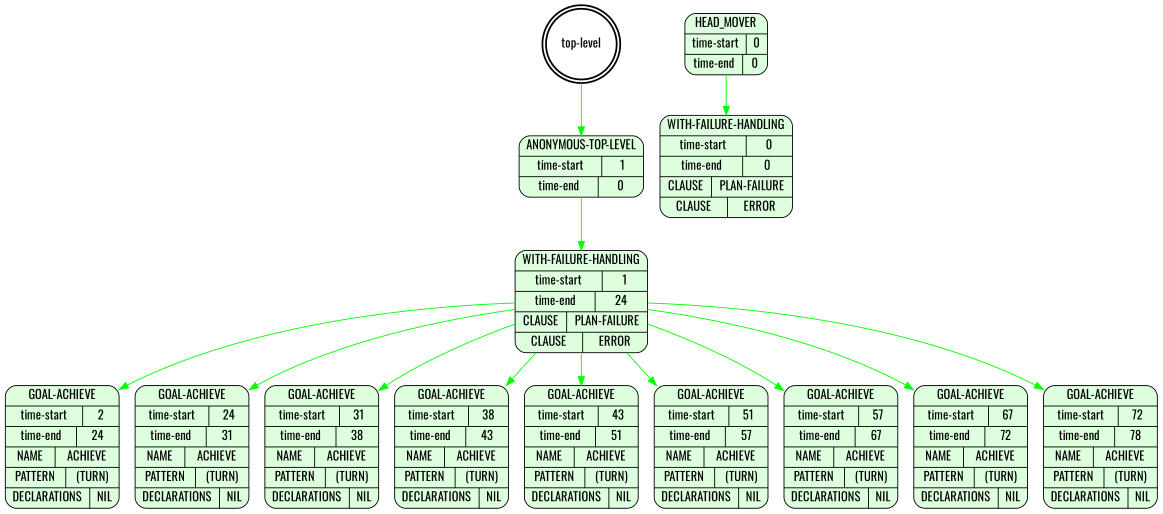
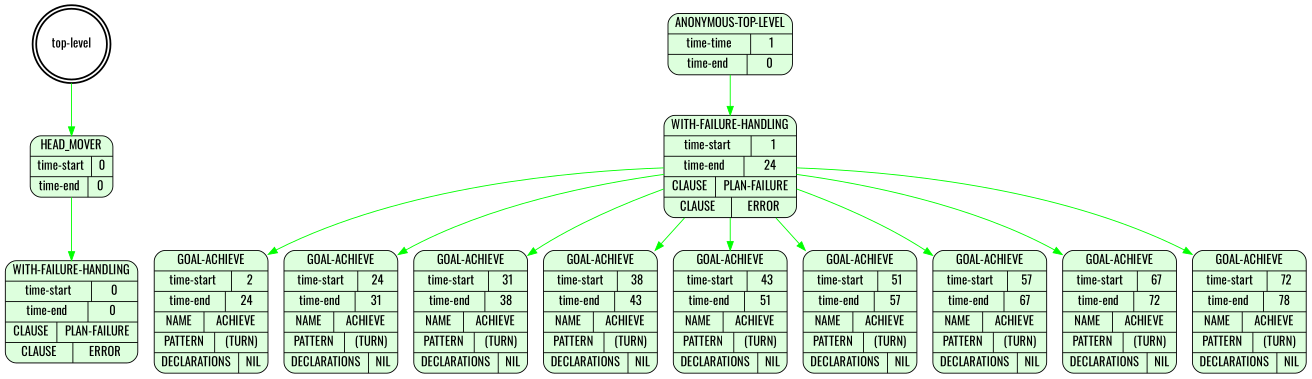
  digraph {
    fontname=Oswald
    node [fontname=Oswald shape=Mrecord style=filled fillcolor="#ddffdd"]
    edge [color=green fontname=Oswald]
    n1 [label="top-level" shape=doublecircle style=bold fillcolor=""]
    n2 [label="{HEAD_MOVER|{time-start | 0}|{time-end | 0}}"]
    n3 [label="{WITH-FAILURE-HANDLING|{time-start | 0}|{time-end | 0}|{CLAUSE | PLAN-FAILURE}|{CLAUSE | ERROR}}"]
-   n4 [label="{ANONYMOUS-TOP-LEVEL|{time-start | 1}|{time-end | 0}}"]
+   n4 [label="{ANONYMOUS-TOP-LEVEL|{time-time | 1}|{time-end | 0}}"]
    n5 [label="{WITH-FAILURE-HANDLING|{time-start | 1}|{time-end | 24}|{CLAUSE | PLAN-FAILURE}|{CLAUSE | ERROR}}"]
    n6 [label="{GOAL-ACHIEVE|{time-start | 2}|{time-end | 24}|{NAME | ACHIEVE}|{PATTERN | (TURN)}|{DECLARATIONS | NIL}}"]
    n7 [label="{GOAL-ACHIEVE|{time-start | 24}|{time-end | 31}|{NAME | ACHIEVE}|{PATTERN | (TURN)}|{DECLARATIONS | NIL}}"]
    n8 [label="{GOAL-ACHIEVE|{time-start | 31}|{time-end | 38}|{NAME | ACHIEVE}|{PATTERN | (TURN)}|{DECLARATIONS | NIL}}"]
    n9 [label="{GOAL-ACHIEVE|{time-start | 38}|{time-end | 43}|{NAME | ACHIEVE}|{PATTERN | (TURN)}|{DECLARATIONS | NIL}}"]
    n10 [label="{GOAL-ACHIEVE|{time-start | 43}|{time-end | 51}|{NAME | ACHIEVE}|{PATTERN | (TURN)}|{DECLARATIONS | NIL}}"]
    n11 [label="{GOAL-ACHIEVE|{time-start | 51}|{time-end | 57}|{NAME | ACHIEVE}|{PATTERN | (TURN)}|{DECLARATIONS | NIL}}"]
    n12 [label="{GOAL-ACHIEVE|{time-start | 57}|{time-end | 67}|{NAME | ACHIEVE}|{PATTERN | (TURN)}|{DECLARATIONS | NIL}}"]
    n13 [label="{GOAL-ACHIEVE|{time-start | 67}|{time-end | 72}|{NAME | ACHIEVE}|{PATTERN | (TURN)}|{DECLARATIONS | NIL}}"]
    n14 [label="{GOAL-ACHIEVE|{time-start | 72}|{time-end | 78}|{NAME | ACHIEVE}|{PATTERN | (TURN)}|{DECLARATIONS | NIL}}"]
-   n1 -> n4
+   n1 -> n2
    n2 -> n3
    n4 -> n5
    n5 -> n6
    n5 -> n7
    n5 -> n8
    n5 -> n9
    n5 -> n10
    n5 -> n11
    n5 -> n12
    n5 -> n13
    n5 -> n14
  }
